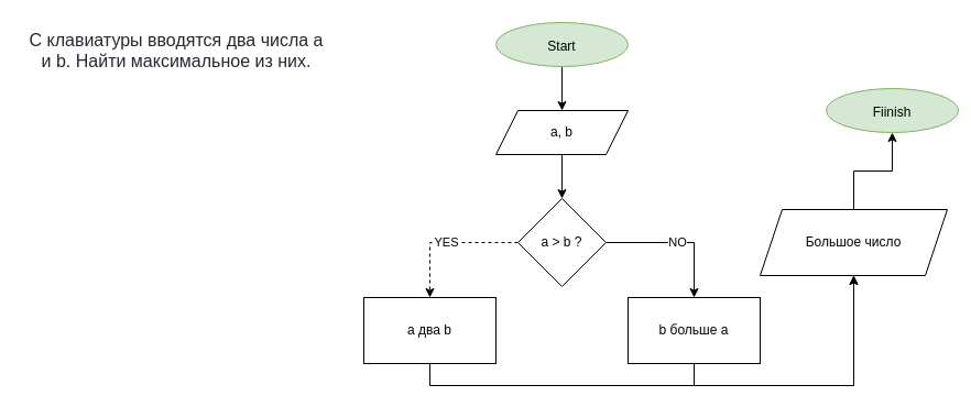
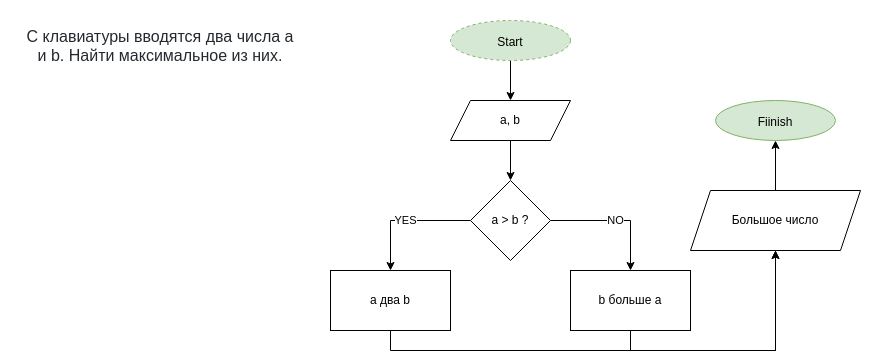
  <mxCell id="0" />
  <mxCell id="1" parent="0" />
  <mxCell id="2" value="&lt;b id=&quot;docs-internal-guid-2d31c96f-7fff-851a-b741-855f500c3188&quot; style=&quot;font-weight:normal;&quot;&gt;&lt;span style=&quot;font-size: 12pt; font-family: Arial; color: rgb(36, 41, 47); background-color: transparent; font-weight: 400; font-style: normal; font-variant: normal; text-decoration: none; vertical-align: baseline;&quot;&gt;С клавиатуры вводятся два числа a и b. Найти максимальное из них.&lt;/span&gt;&lt;/b&gt;" style="text;whiteSpace=wrap;html=1;align=center;" vertex="1" parent="1"><mxGeometry width="280" height="50" as="geometry" x="20" y="20" /></mxCell>
  <mxCell id="3" style="edgeStyle=orthogonalEdgeStyle;rounded=0;orthogonalLoop=1;jettySize=auto;html=1;exitX=0.5;exitY=1;exitDx=0;exitDy=0;entryX=0.5;entryY=0;entryDx=0;entryDy=0;" edge="1" parent="1" source="4" target="6"><mxGeometry relative="1" as="geometry" /></mxCell>
- <mxCell id="4" value="&lt;font style=&quot;font-size: 12px;&quot;&gt;Start&lt;/font&gt;" style="ellipse;whiteSpace=wrap;html=1;fontSize=16;fillColor=#d5e8d4;strokeColor=#82b366;" vertex="1" parent="1"><mxGeometry x="450" width="120" height="40" as="geometry" y="20" /></mxCell>
+ <mxCell id="4" value="&lt;font style=&quot;font-size: 12px;&quot;&gt;Start&lt;/font&gt;" style="ellipse;whiteSpace=wrap;html=1;fontSize=16;fillColor=#d5e8d4;strokeColor=#82b366;dashed=1;" vertex="1" parent="1"><mxGeometry x="450" width="120" height="40" as="geometry" y="20" /></mxCell>
  <mxCell id="5" style="edgeStyle=orthogonalEdgeStyle;rounded=0;orthogonalLoop=1;jettySize=auto;html=1;exitX=0.5;exitY=1;exitDx=0;exitDy=0;entryX=0.5;entryY=0;entryDx=0;entryDy=0;" edge="1" parent="1" source="6" target="9"><mxGeometry relative="1" as="geometry" /></mxCell>
  <mxCell id="6" value="a, b" style="shape=parallelogram;perimeter=parallelogramPerimeter;whiteSpace=wrap;html=1;fixedSize=1;" vertex="1" parent="1"><mxGeometry x="450" y="100" width="120" height="40" as="geometry" /></mxCell>
- <mxCell id="7" value="YES" style="edgeStyle=orthogonalEdgeStyle;rounded=0;orthogonalLoop=1;jettySize=auto;html=1;exitX=0;exitY=0.5;exitDx=0;exitDy=0;entryX=0.5;entryY=0;entryDx=0;entryDy=0;dashed=1;" edge="1" parent="1" source="9" target="13"><mxGeometry relative="1" as="geometry" /></mxCell>
+ <mxCell id="7" value="YES" style="edgeStyle=orthogonalEdgeStyle;rounded=0;orthogonalLoop=1;jettySize=auto;html=1;exitX=0;exitY=0.5;exitDx=0;exitDy=0;entryX=0.5;entryY=0;entryDx=0;entryDy=0;" edge="1" parent="1" source="9" target="13"><mxGeometry relative="1" as="geometry" /></mxCell>
  <mxCell id="8" value="NO" style="edgeStyle=orthogonalEdgeStyle;rounded=0;orthogonalLoop=1;jettySize=auto;html=1;exitX=1;exitY=0.5;exitDx=0;exitDy=0;entryX=0.5;entryY=0;entryDx=0;entryDy=0;" edge="1" parent="1" source="9" target="11"><mxGeometry relative="1" as="geometry" /></mxCell>
  <mxCell id="9" value="a &amp;gt; b ?" style="rhombus;whiteSpace=wrap;html=1;" vertex="1" parent="1"><mxGeometry x="470" y="180" width="80" height="80" as="geometry" /></mxCell>
  <mxCell id="10" style="edgeStyle=orthogonalEdgeStyle;rounded=0;orthogonalLoop=1;jettySize=auto;html=1;exitX=0.5;exitY=1;exitDx=0;exitDy=0;entryX=0.5;entryY=1;entryDx=0;entryDy=0;" edge="1" parent="1" source="11" target="15"><mxGeometry relative="1" as="geometry"><mxPoint x="830" y="250" as="targetPoint" /></mxGeometry></mxCell>
  <mxCell id="11" value="b больше a" style="rounded=0;whiteSpace=wrap;html=1;" vertex="1" parent="1"><mxGeometry x="570" y="270" width="120" height="60" as="geometry" /></mxCell>
  <mxCell id="12" style="edgeStyle=orthogonalEdgeStyle;rounded=0;orthogonalLoop=1;jettySize=auto;html=1;exitX=0.5;exitY=1;exitDx=0;exitDy=0;entryX=0.5;entryY=1;entryDx=0;entryDy=0;" edge="1" parent="1" source="13" target="15"><mxGeometry relative="1" as="geometry" /></mxCell>
  <mxCell id="13" value="a два b" style="rounded=0;whiteSpace=wrap;html=1;" vertex="1" parent="1"><mxGeometry x="330" y="270" width="120" height="60" as="geometry" /></mxCell>
  <mxCell id="14" style="edgeStyle=orthogonalEdgeStyle;rounded=0;orthogonalLoop=1;jettySize=auto;html=1;exitX=0.5;exitY=0;exitDx=0;exitDy=0;entryX=0.5;entryY=1;entryDx=0;entryDy=0;" edge="1" parent="1" source="15" target="16"><mxGeometry relative="1" as="geometry" /></mxCell>
  <mxCell id="15" value="Большое число" style="shape=parallelogram;perimeter=parallelogramPerimeter;whiteSpace=wrap;html=1;fixedSize=1;" vertex="1" parent="1"><mxGeometry x="690" y="190" width="170" height="60" as="geometry" /></mxCell>
- <mxCell id="16" value="&lt;font style=&quot;font-size: 12px;&quot;&gt;Fiinish&lt;/font&gt;" style="ellipse;whiteSpace=wrap;html=1;fontSize=16;fillColor=#d5e8d4;strokeColor=#82b366;" vertex="1" parent="1"><mxGeometry x="750" y="80" width="120" height="40" as="geometry" /></mxCell>
+ <mxCell id="16" value="&lt;font style=&quot;font-size: 12px;&quot;&gt;Fiinish&lt;/font&gt;" style="ellipse;whiteSpace=wrap;html=1;fontSize=16;fillColor=#d5e8d4;strokeColor=#82b366;" vertex="1" parent="1"><mxGeometry x="715" y="100" width="120" height="40" as="geometry" /></mxCell>
